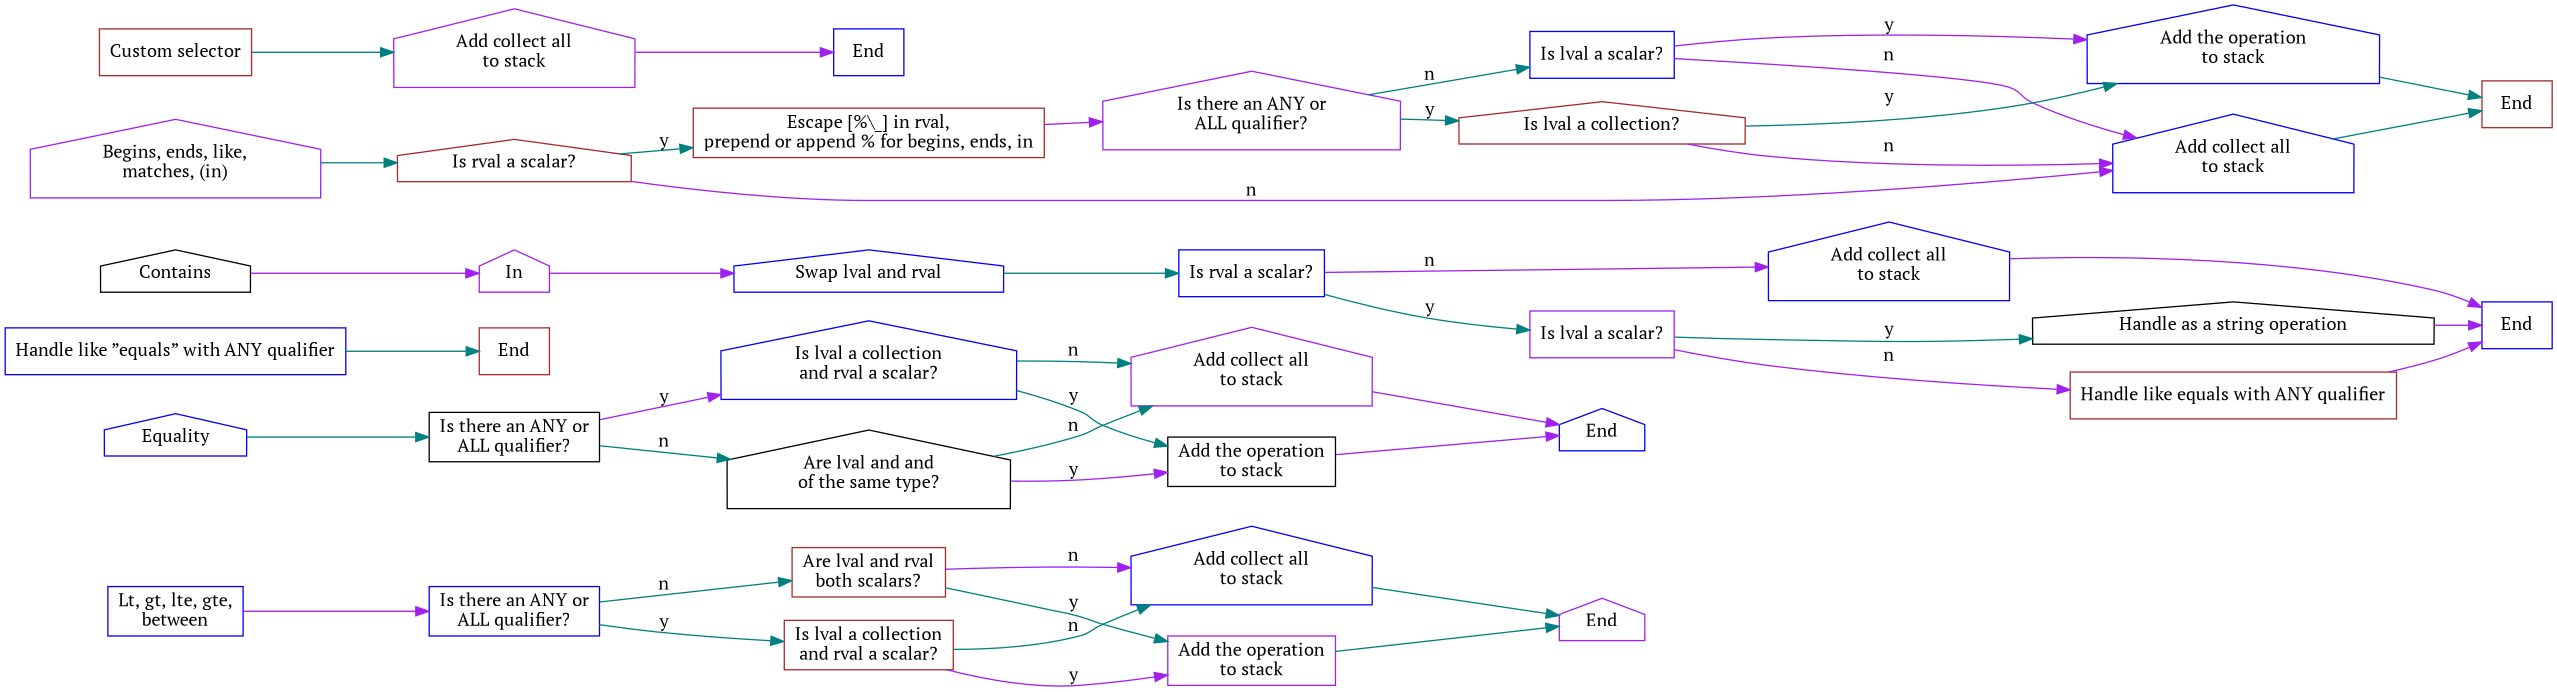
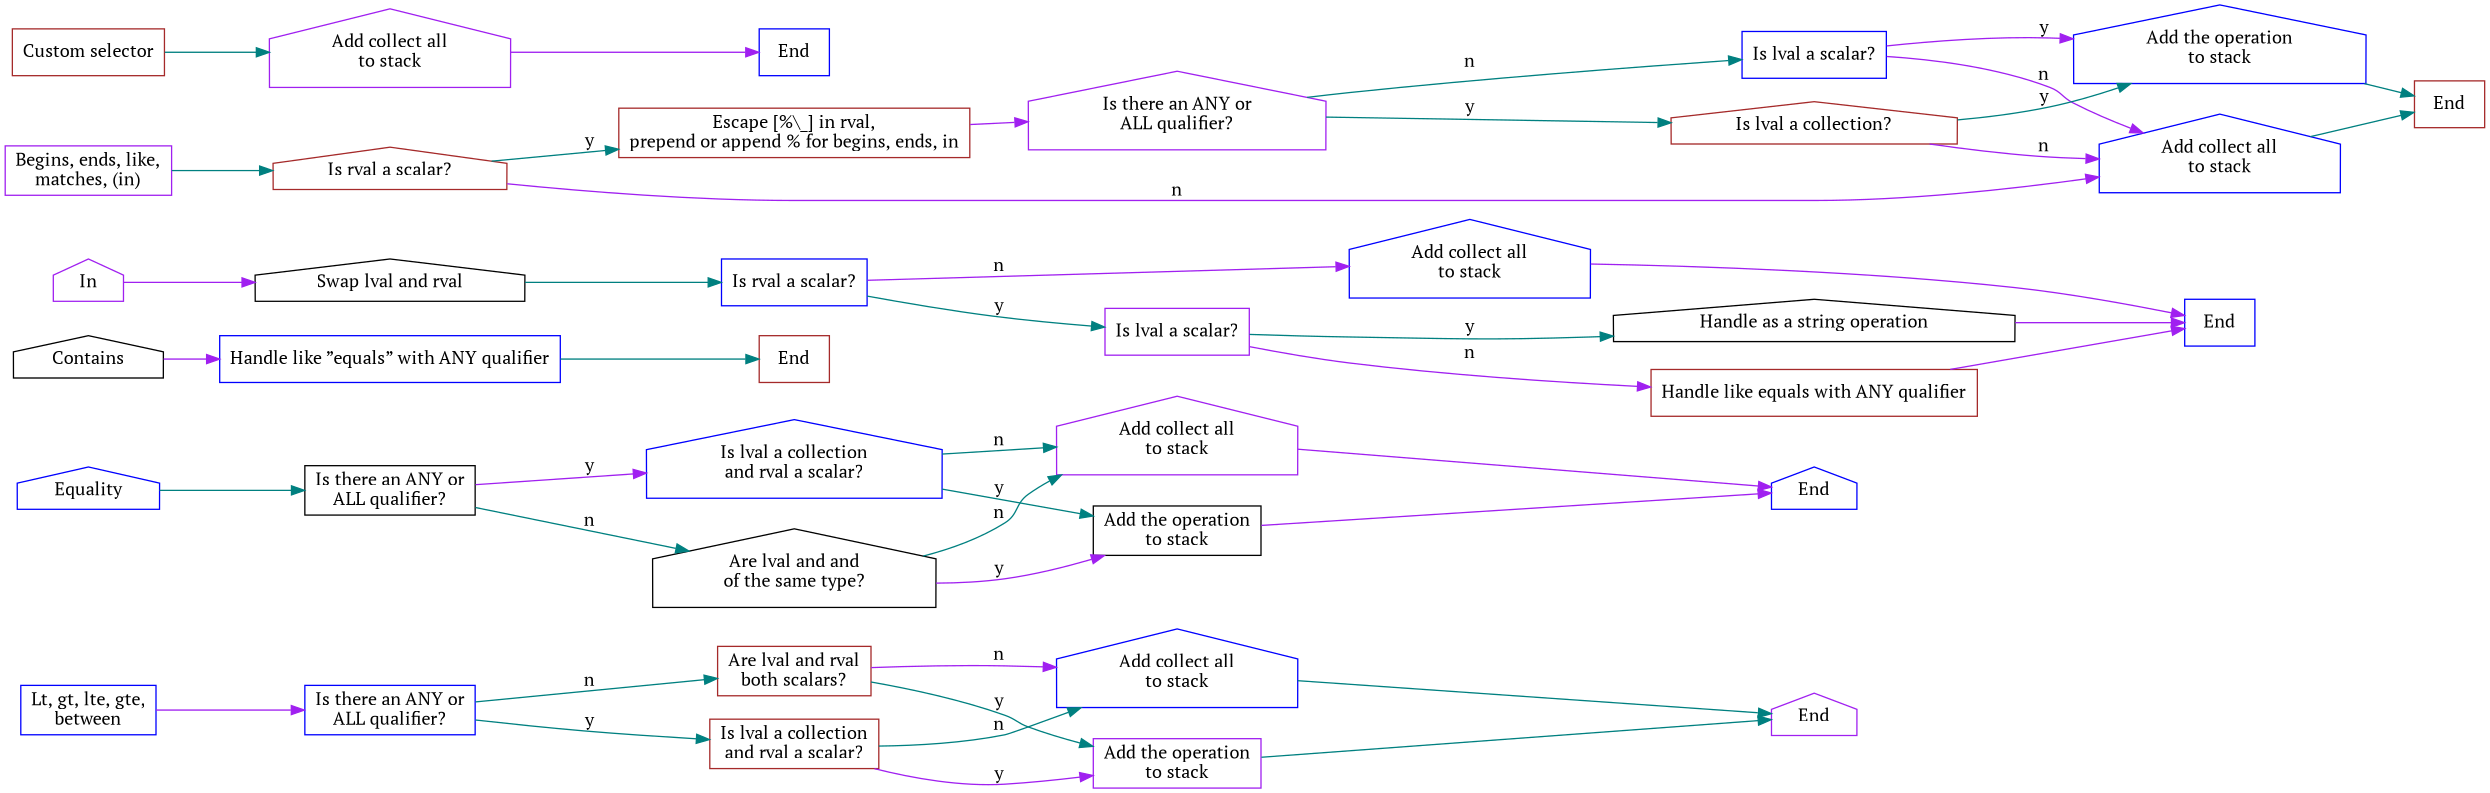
  digraph {
    fontname="PT Serif"
    rankdir=LR
    node [color=blue fontname="PT Serif" shape=house]
    edge [color=teal fontname="PT Serif"]
    n1 [label="Add collect all\nto stack"]
    n2 [color=purple label="Add the operation\nto stack" shape=box]
    n3 [color=purple label="Add collect all\nto stack"]
    n4 [color=black label="Add the operation\nto stack" shape=box]
    n5 [label="Handle like ”equals” with ANY qualifier" shape=box]
-   n6 [label="Swap lval and rval"]
+   n6 [color=black label="Swap lval and rval"]
    n7 [color=black label="Handle as a string operation"]
    n8 [color=brown label="Handle like equals with ANY qualifier" shape=box]
    n9 [label="Add collect all\nto stack"]
    n10 [color=brown label="Escape [%\\_] in rval,\nprepend or append % for begins, ends, in" shape=box]
    n11 [label="Add the operation\nto stack"]
    n12 [label="Add collect all\nto stack"]
    n13 [color=purple label="Add collect all\nto stack"]
    n14 [label="Is there an ANY or\nALL qualifier?" shape=box]
    n15 [color=brown label="Are lval and rval\nboth scalars?" shape=box]
    n16 [color=brown label="Is lval a collection\nand rval a scalar?" shape=box]
    n17 [color=black label="Is there an ANY or\nALL qualifier?" shape=box]
    n18 [label="Is lval a collection\nand rval a scalar?"]
    n19 [color=black label="Are lval and and\nof the same type?"]
    n20 [label="Is rval a scalar?" shape=box]
    n21 [color=purple label="Is lval a scalar?" shape=box]
    n22 [color=brown label="Is rval a scalar?"]
    n23 [color=purple label="Is there an ANY or\nALL qualifier?"]
    n24 [label="Is lval a scalar?" shape=box]
    n25 [color=brown label="Is lval a collection?"]
    n26 [color=purple label=End]
    n27 [label=End]
    n28 [color=brown label=End shape=box]
    n29 [label=End shape=box]
    n30 [color=brown label=End shape=box]
    n31 [label=End shape=box]
    n32 [label=Equality]
    n33 [label="Lt, gt, lte, gte,\nbetween" shape=box]
    n34 [color=black label=Contains]
    n35 [color=purple label=In]
-   n36 [color=purple label="Begins, ends, like,\nmatches, (in)"]
+   n36 [color=purple label="Begins, ends, like,\nmatches, (in)" shape=box]
    n37 [color=brown label="Custom selector" shape=box]
    subgraph sub_1 {
      n1
      n2
      n3
      n4
      n5
      n6
      n7
      n8
      n9
      n10
      n11
      n12
      n13
    }
    subgraph sub_2 {
      n14
      n15
      n16
      n17
      n18
      n19
      n20
      n21
      n22
      n23
      n24
      n25
    }
    n1 -> n26
    n2 -> n26
    n3 -> n27 [color=purple]
    n4 -> n27 [color=purple]
    n5 -> n28
    n6 -> n20
    n7 -> n29 [color=purple]
    n8 -> n29 [color=purple]
    n9 -> n29 [color=purple]
    n10 -> n23 [color=purple]
    n11 -> n30
    n12 -> n30
    n13 -> n31 [color=purple]
    n14 -> n15 [label=n]
    n14 -> n16 [label=y]
    n15 -> n1 [color=purple label=n]
    n15 -> n2 [label=y]
    n16 -> n1 [label=n]
    n16 -> n2 [color=purple label=y]
    n17 -> n18 [color=purple label=y]
    n17 -> n19 [label=n]
    n18 -> n3 [label=n]
    n18 -> n4 [label=y]
    n19 -> n3 [label=n]
    n19 -> n4 [color=purple label=y]
    n20 -> n9 [color=purple label=n]
    n20 -> n21 [label=y]
    n21 -> n7 [label=y]
    n21 -> n8 [color=purple label=n]
    n22 -> n10 [label=y]
    n22 -> n12 [color=purple label=n]
    n23 -> n24 [label=n]
    n23 -> n25 [label=y]
    n24 -> n11 [color=purple label=y]
    n24 -> n12 [color=purple label=n]
    n25 -> n11 [label=y]
    n25 -> n12 [color=purple label=n]
    n32 -> n17
    n33 -> n14 [color=purple]
-   n34 -> n35 [color=purple]
+   n34 -> n5 [color=purple]
    n35 -> n6 [color=purple]
    n36 -> n22
    n37 -> n13
  }
